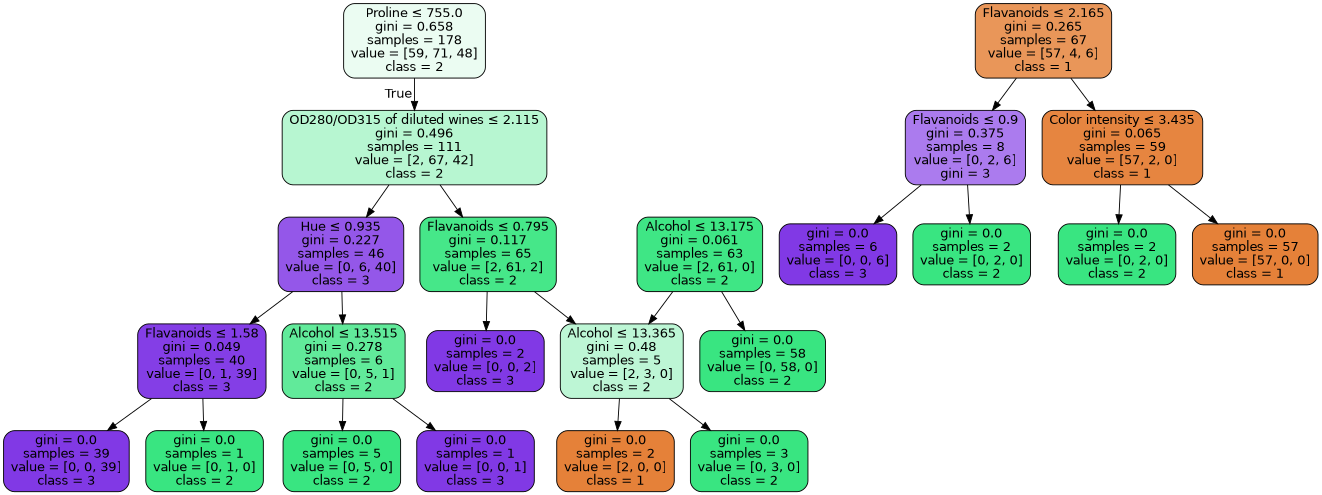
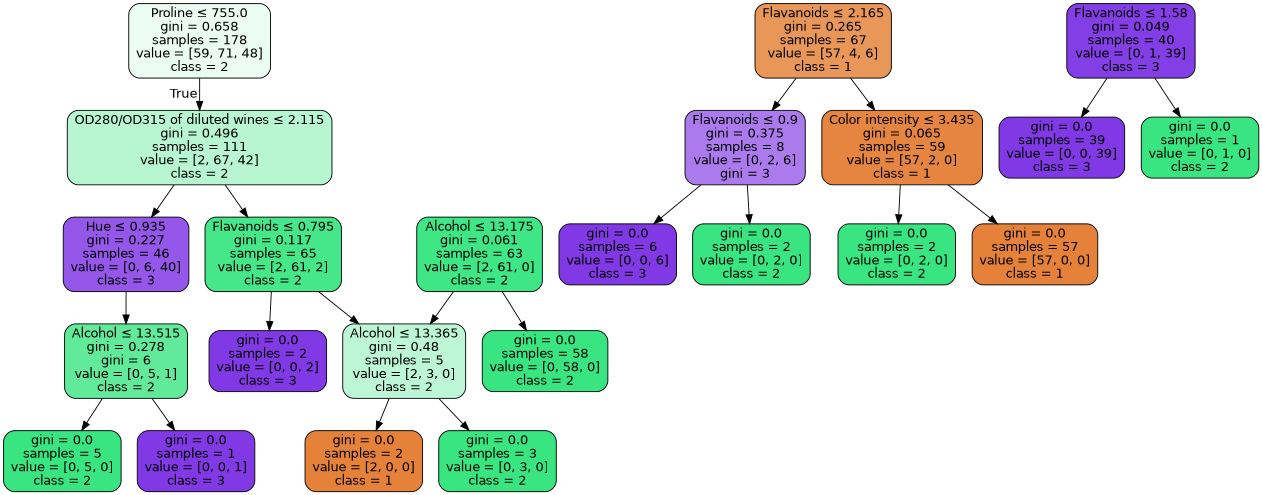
  digraph {
    node [color=black fillcolor="#39e581" fontname=helvetica shape=box style="filled, rounded"]
    edge [fontname=helvetica]
    n1 [fillcolor="#ebfcf2" label=<Proline &le; 755.0<br/>gini = 0.658<br/>samples = 178<br/>value = [59, 71, 48]<br/>class = 2>]
    n2 [fillcolor="#b7f6d1" label=<OD280/OD315 of diluted wines &le; 2.115<br/>gini = 0.496<br/>samples = 111<br/>value = [2, 67, 42]<br/>class = 2>]
    n3 [fillcolor="#9457e9" label=<Hue &le; 0.935<br/>gini = 0.227<br/>samples = 46<br/>value = [0, 6, 40]<br/>class = 3>]
    n4 [fillcolor="#46e789" label=<Flavanoids &le; 0.795<br/>gini = 0.117<br/>samples = 65<br/>value = [2, 61, 2]<br/>class = 2>]
    n5 [fillcolor="#e99659" label=<Flavanoids &le; 2.165<br/>gini = 0.265<br/>samples = 67<br/>value = [57, 4, 6]<br/>class = 1>]
    n6 [fillcolor="#ab7bee" label=<Flavanoids &le; 0.9<br/>gini = 0.375<br/>samples = 8<br/>value = [0, 2, 6]<br/>gini = 3>]
    n7 [fillcolor="#e68540" label=<Color intensity &le; 3.435<br/>gini = 0.065<br/>samples = 59<br/>value = [57, 2, 0]<br/>class = 1>]
    n8 [fillcolor="#843ee6" label=<Flavanoids &le; 1.58<br/>gini = 0.049<br/>samples = 40<br/>value = [0, 1, 39]<br/>class = 3>]
-   n9 [fillcolor="#61ea9a" label=<Alcohol &le; 13.515<br/>gini = 0.278<br/>samples = 6<br/>value = [0, 5, 1]<br/>class = 2>]
+   n9 [fillcolor="#61ea9a" label=<Alcohol &le; 13.515<br/>gini = 0.278<br/>gini = 6<br/>value = [0, 5, 1]<br/>class = 2>]
    n10 [fillcolor="#8139e5" label=<gini = 0.0<br/>samples = 2<br/>value = [0, 0, 2]<br/>class = 3>]
    n11 [fillcolor="#bdf6d5" label=<Alcohol &le; 13.365<br/>gini = 0.48<br/>samples = 5<br/>value = [2, 3, 0]<br/>class = 2>]
    n12 [fillcolor="#8139e5" label=<gini = 0.0<br/>samples = 39<br/>value = [0, 0, 39]<br/>class = 3>]
    n13 [label=<gini = 0.0<br/>samples = 1<br/>value = [0, 1, 0]<br/>class = 2>]
    n14 [label=<gini = 0.0<br/>samples = 5<br/>value = [0, 5, 0]<br/>class = 2>]
    n15 [fillcolor="#8139e5" label=<gini = 0.0<br/>samples = 1<br/>value = [0, 0, 1]<br/>class = 3>]
    n16 [fillcolor="#3fe685" label=<Alcohol &le; 13.175<br/>gini = 0.061<br/>samples = 63<br/>value = [2, 61, 0]<br/>class = 2>]
    n17 [label=<gini = 0.0<br/>samples = 58<br/>value = [0, 58, 0]<br/>class = 2>]
    n18 [fillcolor="#e58139" label=<gini = 0.0<br/>samples = 2<br/>value = [2, 0, 0]<br/>class = 1>]
    n19 [label=<gini = 0.0<br/>samples = 3<br/>value = [0, 3, 0]<br/>class = 2>]
    n20 [fillcolor="#8139e5" label=<gini = 0.0<br/>samples = 6<br/>value = [0, 0, 6]<br/>class = 3>]
    n21 [label=<gini = 0.0<br/>samples = 2<br/>value = [0, 2, 0]<br/>class = 2>]
    n22 [label=<gini = 0.0<br/>samples = 2<br/>value = [0, 2, 0]<br/>class = 2>]
    n23 [fillcolor="#e58139" label=<gini = 0.0<br/>samples = 57<br/>value = [57, 0, 0]<br/>class = 1>]
    n1 -> n2 [headlabel=True labelangle=45 labeldistance=2.5]
    n2 -> n3
    n2 -> n4
-   n3 -> n8
    n3 -> n9
    n4 -> n10
    n4 -> n11
    n5 -> n6
    n5 -> n7
    n6 -> n20
    n6 -> n21
    n7 -> n22
    n7 -> n23
    n8 -> n12
    n8 -> n13
    n9 -> n14
    n9 -> n15
    n11 -> n18
    n11 -> n19
    n16 -> n11
    n16 -> n17
  }
